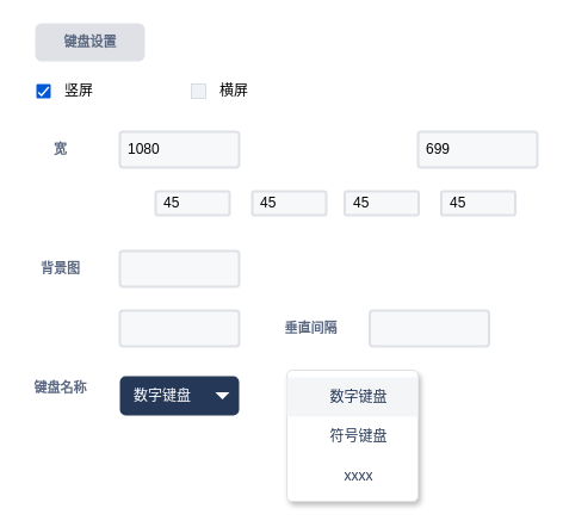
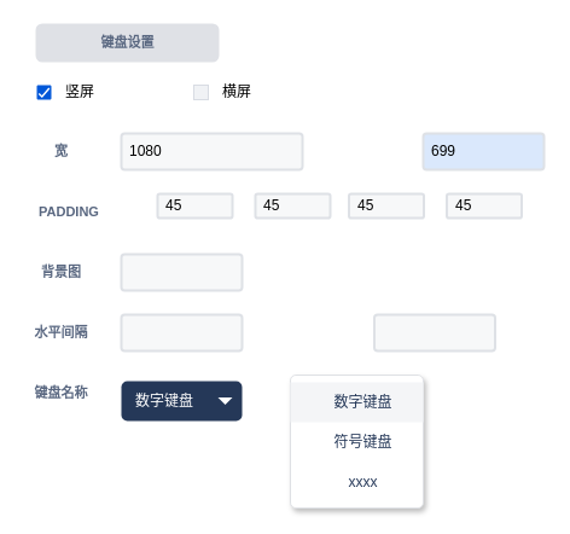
  <mxCell id="0" />
  <mxCell id="1" parent="0" />
- <mxCell id="2" value="&lt;span style=&quot;color: rgb(89 , 103 , 128) ; font-size: 11px ; text-align: left&quot;&gt;键盘设置&lt;/span&gt;" style="dashed=0;html=1;rounded=1;fillColor=#DFE1E6;strokeColor=#DFE1E6;fontSize=12;align=center;fontStyle=1;strokeWidth=2;fontColor=#42526E" vertex="1" parent="1"><mxGeometry x="30" y="20" width="90" height="30" as="geometry" /></mxCell>
+ <mxCell id="2" value="&lt;span style=&quot;color: rgb(89 , 103 , 128) ; font-size: 11px ; text-align: left&quot;&gt;键盘设置&lt;/span&gt;" style="dashed=0;html=1;rounded=1;fillColor=#DFE1E6;strokeColor=#DFE1E6;fontSize=12;align=center;fontStyle=1;strokeWidth=2;fontColor=#42526E" vertex="1" parent="1"><mxGeometry x="30" y="20" width="150" height="30" as="geometry" /></mxCell>
  <mxCell id="3" value="竖屏" style="html=1;shadow=0;dashed=0;shape=mxgraph.atlassian.checkbox_2;fillColor=#0057D8;strokeColor=none;align=left;verticalAlign=middle;fontStyle=0;fontSize=12;labelPosition=right;verticalLabelPosition=middle;spacingLeft=10" vertex="1" parent="1"><mxGeometry x="30" y="70" width="12" height="12" as="geometry" /></mxCell>
  <mxCell id="4" value="横屏" style="rounded=1;fillColor=#F0F2F5;strokeColor=#D8DCE3;align=left;verticalAlign=middle;fontStyle=0;fontSize=12;labelPosition=right;verticalLabelPosition=middle;spacingLeft=10;html=1;shadow=0;dashed=0;arcSize=0;" vertex="1" parent="1"><mxGeometry x="160" y="70" width="12" height="12" as="geometry" /></mxCell>
  <mxCell id="5" value="宽" style="fillColor=none;strokeColor=none;html=1;fontSize=11;fontStyle=0;align=center;fontColor=#596780;fontStyle=1;fontSize=11" vertex="1" parent="1"><mxGeometry x="20" y="115" width="60" height="20" as="geometry" /></mxCell>
- <mxCell id="6" value="1080" style="rounded=1;arcSize=9;fillColor=#F7F8F9;align=left;spacingLeft=5;strokeColor=#DEE1E6;html=1;strokeWidth=2;fontSize=12" vertex="1" parent="1"><mxGeometry x="100" y="110" width="100" height="30" as="geometry" /></mxCell>
- <mxCell id="7" value="699" style="rounded=1;arcSize=9;fillColor=#F7F8F9;align=left;spacingLeft=5;strokeColor=#DEE1E6;html=1;strokeWidth=2;fontSize=12" vertex="1" parent="1"><mxGeometry x="350" y="110" width="100" height="30" as="geometry" /></mxCell>
+ <mxCell id="6" value="1080" style="rounded=1;arcSize=9;fillColor=#F7F8F9;align=left;spacingLeft=5;strokeColor=#DEE1E6;html=1;strokeWidth=2;fontSize=12" vertex="1" parent="1"><mxGeometry x="100" y="110" width="150" height="30" as="geometry" /></mxCell>
+ <mxCell id="7" value="699" style="rounded=1;arcSize=9;fillColor=#dae8fc;align=left;spacingLeft=5;strokeColor=#DEE1E6;html=1;strokeWidth=2;fontSize=12;" vertex="1" parent="1"><mxGeometry x="350" y="110" width="100" height="30" as="geometry" /></mxCell>
+ <mxCell id="8" value="PADDING" style="fillColor=none;strokeColor=none;html=1;fontSize=11;fontStyle=0;align=left;fontColor=#596780;fontStyle=1;fontSize=11" vertex="1" parent="1"><mxGeometry x="30" y="165" width="60" height="20" as="geometry" /></mxCell>
  <mxCell id="9" value="45" style="rounded=1;arcSize=9;fillColor=#F7F8F9;align=left;spacingLeft=5;strokeColor=#DEE1E6;html=1;strokeWidth=2;fontSize=12" vertex="1" parent="1"><mxGeometry x="130" y="160" width="62" height="20" as="geometry" /></mxCell>
  <mxCell id="10" value="45" style="rounded=1;arcSize=9;fillColor=#F7F8F9;align=left;spacingLeft=5;strokeColor=#DEE1E6;html=1;strokeWidth=2;fontSize=12" vertex="1" parent="1"><mxGeometry x="211" y="160" width="62" height="20" as="geometry" /></mxCell>
  <mxCell id="11" value="45" style="rounded=1;arcSize=9;fillColor=#F7F8F9;align=left;spacingLeft=5;strokeColor=#DEE1E6;html=1;strokeWidth=2;fontSize=12" vertex="1" parent="1"><mxGeometry x="288.5" y="160" width="62" height="20" as="geometry" /></mxCell>
  <mxCell id="12" value="45" style="rounded=1;arcSize=9;fillColor=#F7F8F9;align=left;spacingLeft=5;strokeColor=#DEE1E6;html=1;strokeWidth=2;fontSize=12" vertex="1" parent="1"><mxGeometry x="369.5" y="160" width="62" height="20" as="geometry" /></mxCell>
  <mxCell id="13" value="背景图" style="fillColor=none;strokeColor=none;html=1;fontSize=11;fontStyle=0;align=center;fontColor=#596780;fontStyle=1;fontSize=11" vertex="1" parent="1"><mxGeometry x="20" y="215" width="60" height="20" as="geometry" /></mxCell>
  <mxCell id="14" value="" style="rounded=1;arcSize=9;fillColor=#F7F8F9;align=left;spacingLeft=5;strokeColor=#DEE1E6;html=1;strokeWidth=2;fontSize=12" vertex="1" parent="1"><mxGeometry x="100" y="210" width="100" height="30" as="geometry" /></mxCell>
+ <mxCell id="15" value="水平间隔" style="fillColor=none;strokeColor=none;html=1;fontSize=11;fontStyle=0;align=center;fontColor=#596780;fontStyle=1;fontSize=11" vertex="1" parent="1"><mxGeometry x="20" y="265" width="60" height="20" as="geometry" /></mxCell>
  <mxCell id="16" value="" style="rounded=1;arcSize=9;fillColor=#F7F8F9;align=left;spacingLeft=5;strokeColor=#DEE1E6;html=1;strokeWidth=2;fontSize=12" vertex="1" parent="1"><mxGeometry x="100" y="260" width="100" height="30" as="geometry" /></mxCell>
- <mxCell id="17" value="垂直间隔" style="fillColor=none;strokeColor=none;html=1;fontSize=11;fontStyle=0;align=center;fontColor=#596780;fontStyle=1;fontSize=11" vertex="1" parent="1"><mxGeometry x="229.5" y="265" width="60" height="20" as="geometry" /></mxCell>
  <mxCell id="18" value="" style="rounded=1;arcSize=9;fillColor=#F7F8F9;align=left;spacingLeft=5;strokeColor=#DEE1E6;html=1;strokeWidth=2;fontSize=12" vertex="1" parent="1"><mxGeometry x="309.5" y="260" width="100" height="30" as="geometry" /></mxCell>
  <mxCell id="19" value="键盘名称" style="fillColor=none;strokeColor=none;html=1;fontSize=11;fontStyle=0;align=center;fontColor=#596780;fontStyle=1;fontSize=11" vertex="1" parent="1"><mxGeometry x="20" y="315" width="60" height="20" as="geometry" /></mxCell>
  <mxCell id="20" value="数字键盘" style="rounded=1;fillColor=#253858;strokeColor=none;html=1;fontColor=#ffffff;align=left;fontSize=12;spacingLeft=10" vertex="1" parent="1"><mxGeometry x="100" y="315" width="100" height="33" as="geometry" /></mxCell>
  <mxCell id="21" value="" style="shape=triangle;direction=south;fillColor=#ffffff;strokeColor=none;html=1" vertex="1" parent="20"><mxGeometry x="1" y="0.5" width="12" height="6" relative="1" as="geometry"><mxPoint x="-20" y="-3" as="offset" /></mxGeometry></mxCell>
  <mxCell id="22" value="" style="rounded=1;fillColor=#ffffff;strokeColor=#DFE1E5;shadow=1;html=1;arcSize=4;align=center;" vertex="1" parent="1"><mxGeometry x="240" y="310" width="110" height="110" as="geometry" /></mxCell>
  <mxCell id="23" value="数字键盘" style="rounded=0;fillColor=#F4F5F7;strokeColor=none;shadow=0;html=1;align=center;fontSize=12;spacingLeft=10;fontColor=#253858;resizeWidth=1" vertex="1" parent="22"><mxGeometry width="110" height="33" relative="1" as="geometry"><mxPoint y="6" as="offset" /></mxGeometry></mxCell>
  <mxCell id="24" value="符号键盘" style="rounded=0;fillColor=none;strokeColor=none;shadow=0;html=1;align=center;fontSize=12;spacingLeft=10;fontColor=#253858;resizeWidth=1" vertex="1" parent="22"><mxGeometry width="110" height="33" relative="1" as="geometry"><mxPoint y="39" as="offset" /></mxGeometry></mxCell>
  <mxCell id="25" value="xxxx" style="rounded=0;fillColor=none;strokeColor=none;shadow=0;html=1;align=center;fontSize=12;spacingLeft=10;fontColor=#253858;resizeWidth=1" vertex="1" parent="22"><mxGeometry width="110" height="33" relative="1" as="geometry"><mxPoint y="72" as="offset" /></mxGeometry></mxCell>
